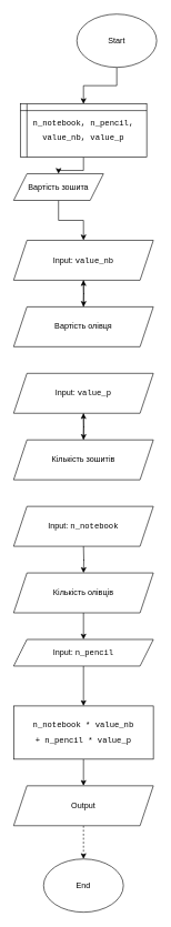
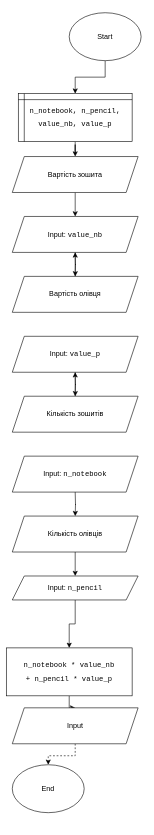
  <mxCell id="0" />
  <mxCell id="1" parent="0" />
  <mxCell id="2" value="" style="edgeStyle=orthogonalEdgeStyle;rounded=0;orthogonalLoop=1;jettySize=auto;html=1;" edge="1" parent="1" source="3" target="5"><mxGeometry relative="1" as="geometry" /></mxCell>
  <mxCell id="3" value="Start" style="ellipse;whiteSpace=wrap;html=1;" vertex="1" parent="1"><mxGeometry x="115" y="20" width="120" height="80" as="geometry" /></mxCell>
  <mxCell id="4" value="" style="edgeStyle=orthogonalEdgeStyle;rounded=0;orthogonalLoop=1;jettySize=auto;html=1;" edge="1" parent="1" source="5" target="7"><mxGeometry relative="1" as="geometry" /></mxCell>
  <mxCell id="5" value="&lt;div style=&quot;font-family: Consolas, &amp;quot;Courier New&amp;quot;, monospace; line-height: 22px; white-space: pre;&quot;&gt;&lt;font style=&quot;&quot;&gt;n_notebook, n_pencil,&lt;/font&gt;&lt;/div&gt;&lt;div style=&quot;font-family: Consolas, &amp;quot;Courier New&amp;quot;, monospace; line-height: 22px; white-space: pre;&quot;&gt;&lt;font style=&quot;&quot;&gt;value_nb, value_p&lt;/font&gt;&lt;/div&gt;" style="shape=internalStorage;whiteSpace=wrap;html=1;backgroundOutline=1;dx=10;dy=10;" vertex="1" parent="1"><mxGeometry x="30" y="155" width="190" height="80" as="geometry" /></mxCell>
  <mxCell id="6" value="" style="edgeStyle=orthogonalEdgeStyle;rounded=0;orthogonalLoop=1;jettySize=auto;html=1;" edge="1" parent="1" source="7" target="8"><mxGeometry relative="1" as="geometry" /></mxCell>
- <mxCell id="7" value="Вартість зошита" style="shape=parallelogram;perimeter=parallelogramPerimeter;whiteSpace=wrap;html=1;fixedSize=1;" vertex="1" parent="1"><mxGeometry x="20" y="260" width="135" height="40" as="geometry" /></mxCell>
+ <mxCell id="7" value="Вартість зошита" style="shape=parallelogram;perimeter=parallelogramPerimeter;whiteSpace=wrap;html=1;fixedSize=1;" vertex="1" parent="1"><mxGeometry x="20" y="260" width="210" height="60" as="geometry" /></mxCell>
  <mxCell id="8" value="Input:&amp;nbsp;&lt;span style=&quot;font-family: Consolas, &amp;quot;Courier New&amp;quot;, monospace; white-space: pre;&quot;&gt;value_nb&lt;/span&gt;" style="shape=parallelogram;perimeter=parallelogramPerimeter;whiteSpace=wrap;html=1;fixedSize=1;" vertex="1" parent="1"><mxGeometry x="20" y="360" width="210" height="60" as="geometry" /></mxCell>
  <mxCell id="9" value="" style="edgeStyle=orthogonalEdgeStyle;rounded=0;orthogonalLoop=1;jettySize=auto;html=1;" edge="1" parent="1"><mxGeometry relative="1" as="geometry"><mxPoint x="125" y="420" as="sourcePoint" /><mxPoint x="125" y="460" as="targetPoint" /></mxGeometry></mxCell>
  <mxCell id="10" value="" style="edgeStyle=orthogonalEdgeStyle;rounded=0;orthogonalLoop=1;jettySize=auto;html=1;" edge="1" parent="1" source="11" target="8"><mxGeometry relative="1" as="geometry" /></mxCell>
  <mxCell id="11" value="Вартість олівця" style="shape=parallelogram;perimeter=parallelogramPerimeter;whiteSpace=wrap;html=1;fixedSize=1;" vertex="1" parent="1"><mxGeometry x="20" y="460" width="210" height="60" as="geometry" /></mxCell>
  <mxCell id="12" value="Input:&amp;nbsp;&lt;span style=&quot;font-family: Consolas, &amp;quot;Courier New&amp;quot;, monospace; white-space: pre;&quot;&gt;value_p&lt;/span&gt;" style="shape=parallelogram;perimeter=parallelogramPerimeter;whiteSpace=wrap;html=1;fixedSize=1;" vertex="1" parent="1"><mxGeometry x="20" y="560" width="210" height="60" as="geometry" /></mxCell>
  <mxCell id="13" value="" style="edgeStyle=orthogonalEdgeStyle;rounded=0;orthogonalLoop=1;jettySize=auto;html=1;" edge="1" parent="1"><mxGeometry relative="1" as="geometry"><mxPoint x="125" y="620" as="sourcePoint" /><mxPoint x="125" y="660" as="targetPoint" /></mxGeometry></mxCell>
  <mxCell id="14" value="" style="edgeStyle=orthogonalEdgeStyle;rounded=0;orthogonalLoop=1;jettySize=auto;html=1;" edge="1" parent="1" source="15" target="12"><mxGeometry relative="1" as="geometry" /></mxCell>
  <mxCell id="15" value="Кількість зошитів" style="shape=parallelogram;perimeter=parallelogramPerimeter;whiteSpace=wrap;html=1;fixedSize=1;" vertex="1" parent="1"><mxGeometry x="20" y="660" width="210" height="60" as="geometry" /></mxCell>
  <mxCell id="16" value="Input:&amp;nbsp;&lt;span style=&quot;font-family: Consolas, &amp;quot;Courier New&amp;quot;, monospace; white-space: pre;&quot;&gt;n_notebook&lt;/span&gt;" style="shape=parallelogram;perimeter=parallelogramPerimeter;whiteSpace=wrap;html=1;fixedSize=1;" vertex="1" parent="1"><mxGeometry x="20" y="760" width="210" height="60" as="geometry" /></mxCell>
  <mxCell id="17" value="" style="edgeStyle=orthogonalEdgeStyle;rounded=0;orthogonalLoop=1;jettySize=auto;html=1;" edge="1" parent="1" source="18" target="20"><mxGeometry relative="1" as="geometry" /></mxCell>
- <mxCell id="18" value="&lt;div style=&quot;line-height: 22px; white-space: pre;&quot;&gt;&lt;span style=&quot;font-family: Consolas, &amp;quot;Courier New&amp;quot;, monospace;&quot;&gt;n_notebook * &lt;/span&gt;&lt;span style=&quot;font-family: Consolas, &amp;quot;Courier New&amp;quot;, monospace; background-color: initial;&quot;&gt;value_nb&lt;/span&gt;&lt;/div&gt;&lt;div style=&quot;line-height: 22px; white-space: pre;&quot;&gt;&lt;span style=&quot;font-family: Consolas, &amp;quot;Courier New&amp;quot;, monospace; background-color: initial;&quot;&gt;+ &lt;/span&gt;&lt;span style=&quot;font-family: Consolas, &amp;quot;Courier New&amp;quot;, monospace; background-color: initial;&quot;&gt;n_pencil * &lt;/span&gt;&lt;span style=&quot;font-family: Consolas, &amp;quot;Courier New&amp;quot;, monospace; background-color: initial;&quot;&gt;value_p&lt;/span&gt;&lt;br&gt;&lt;/div&gt;" style="rounded=0;whiteSpace=wrap;html=1;" vertex="1" parent="1"><mxGeometry x="20" y="1060" width="210" height="80" as="geometry" /></mxCell>
+ <mxCell id="18" value="&lt;div style=&quot;line-height: 22px; white-space: pre;&quot;&gt;&lt;span style=&quot;font-family: Consolas, &amp;quot;Courier New&amp;quot;, monospace;&quot;&gt;n_notebook * &lt;/span&gt;&lt;span style=&quot;font-family: Consolas, &amp;quot;Courier New&amp;quot;, monospace; background-color: initial;&quot;&gt;value_nb&lt;/span&gt;&lt;/div&gt;&lt;div style=&quot;line-height: 22px; white-space: pre;&quot;&gt;&lt;span style=&quot;font-family: Consolas, &amp;quot;Courier New&amp;quot;, monospace; background-color: initial;&quot;&gt;+ &lt;/span&gt;&lt;span style=&quot;font-family: Consolas, &amp;quot;Courier New&amp;quot;, monospace; background-color: initial;&quot;&gt;n_pencil * &lt;/span&gt;&lt;span style=&quot;font-family: Consolas, &amp;quot;Courier New&amp;quot;, monospace; background-color: initial;&quot;&gt;value_p&lt;/span&gt;&lt;br&gt;&lt;/div&gt;" style="rounded=0;whiteSpace=wrap;html=1;" vertex="1" parent="1"><mxGeometry x="10" y="1080" width="210" height="80" as="geometry" /></mxCell>
  <mxCell id="19" value="" style="edgeStyle=orthogonalEdgeStyle;rounded=0;orthogonalLoop=1;jettySize=auto;html=1;dashed=1;" edge="1" parent="1" source="20" target="21"><mxGeometry relative="1" as="geometry" /></mxCell>
- <mxCell id="20" value="Output" style="shape=parallelogram;perimeter=parallelogramPerimeter;whiteSpace=wrap;html=1;fixedSize=1;" vertex="1" parent="1"><mxGeometry x="20" y="1180" width="210" height="60" as="geometry" /></mxCell>
- <mxCell id="21" value="End" style="ellipse;whiteSpace=wrap;html=1;" vertex="1" parent="1"><mxGeometry x="65" y="1290" width="120" height="80" as="geometry" /></mxCell>
+ <mxCell id="20" value="Input" style="shape=parallelogram;perimeter=parallelogramPerimeter;whiteSpace=wrap;html=1;fixedSize=1;" vertex="1" parent="1"><mxGeometry x="20" y="1180" width="210" height="60" as="geometry" /></mxCell>
+ <mxCell id="21" value="End" style="ellipse;whiteSpace=wrap;html=1;" vertex="1" parent="1"><mxGeometry x="20" y="1275" width="120" height="80" as="geometry" /></mxCell>
  <mxCell id="22" value="" style="edgeStyle=orthogonalEdgeStyle;rounded=0;orthogonalLoop=1;jettySize=auto;html=1;" edge="1" parent="1"><mxGeometry relative="1" as="geometry"><mxPoint x="125" y="820" as="sourcePoint" /><mxPoint x="125" y="860" as="targetPoint" /></mxGeometry></mxCell>
  <mxCell id="23" value="" style="edgeStyle=orthogonalEdgeStyle;rounded=0;orthogonalLoop=1;jettySize=auto;html=1;" edge="1" parent="1" source="24" target="26"><mxGeometry relative="1" as="geometry" /></mxCell>
  <mxCell id="24" value="Кількість олівців" style="shape=parallelogram;perimeter=parallelogramPerimeter;whiteSpace=wrap;html=1;fixedSize=1;" vertex="1" parent="1"><mxGeometry x="20" y="860" width="210" height="60" as="geometry" /></mxCell>
  <mxCell id="25" value="" style="edgeStyle=orthogonalEdgeStyle;rounded=0;orthogonalLoop=1;jettySize=auto;html=1;" edge="1" parent="1" source="26" target="18"><mxGeometry relative="1" as="geometry" /></mxCell>
  <mxCell id="26" value="Input:&amp;nbsp;&lt;span style=&quot;font-family: Consolas, &amp;quot;Courier New&amp;quot;, monospace; white-space: pre;&quot;&gt;n_pencil&lt;/span&gt;" style="shape=parallelogram;perimeter=parallelogramPerimeter;whiteSpace=wrap;html=1;fixedSize=1;" vertex="1" parent="1"><mxGeometry x="20" y="960" width="210" height="40" as="geometry" /></mxCell>
